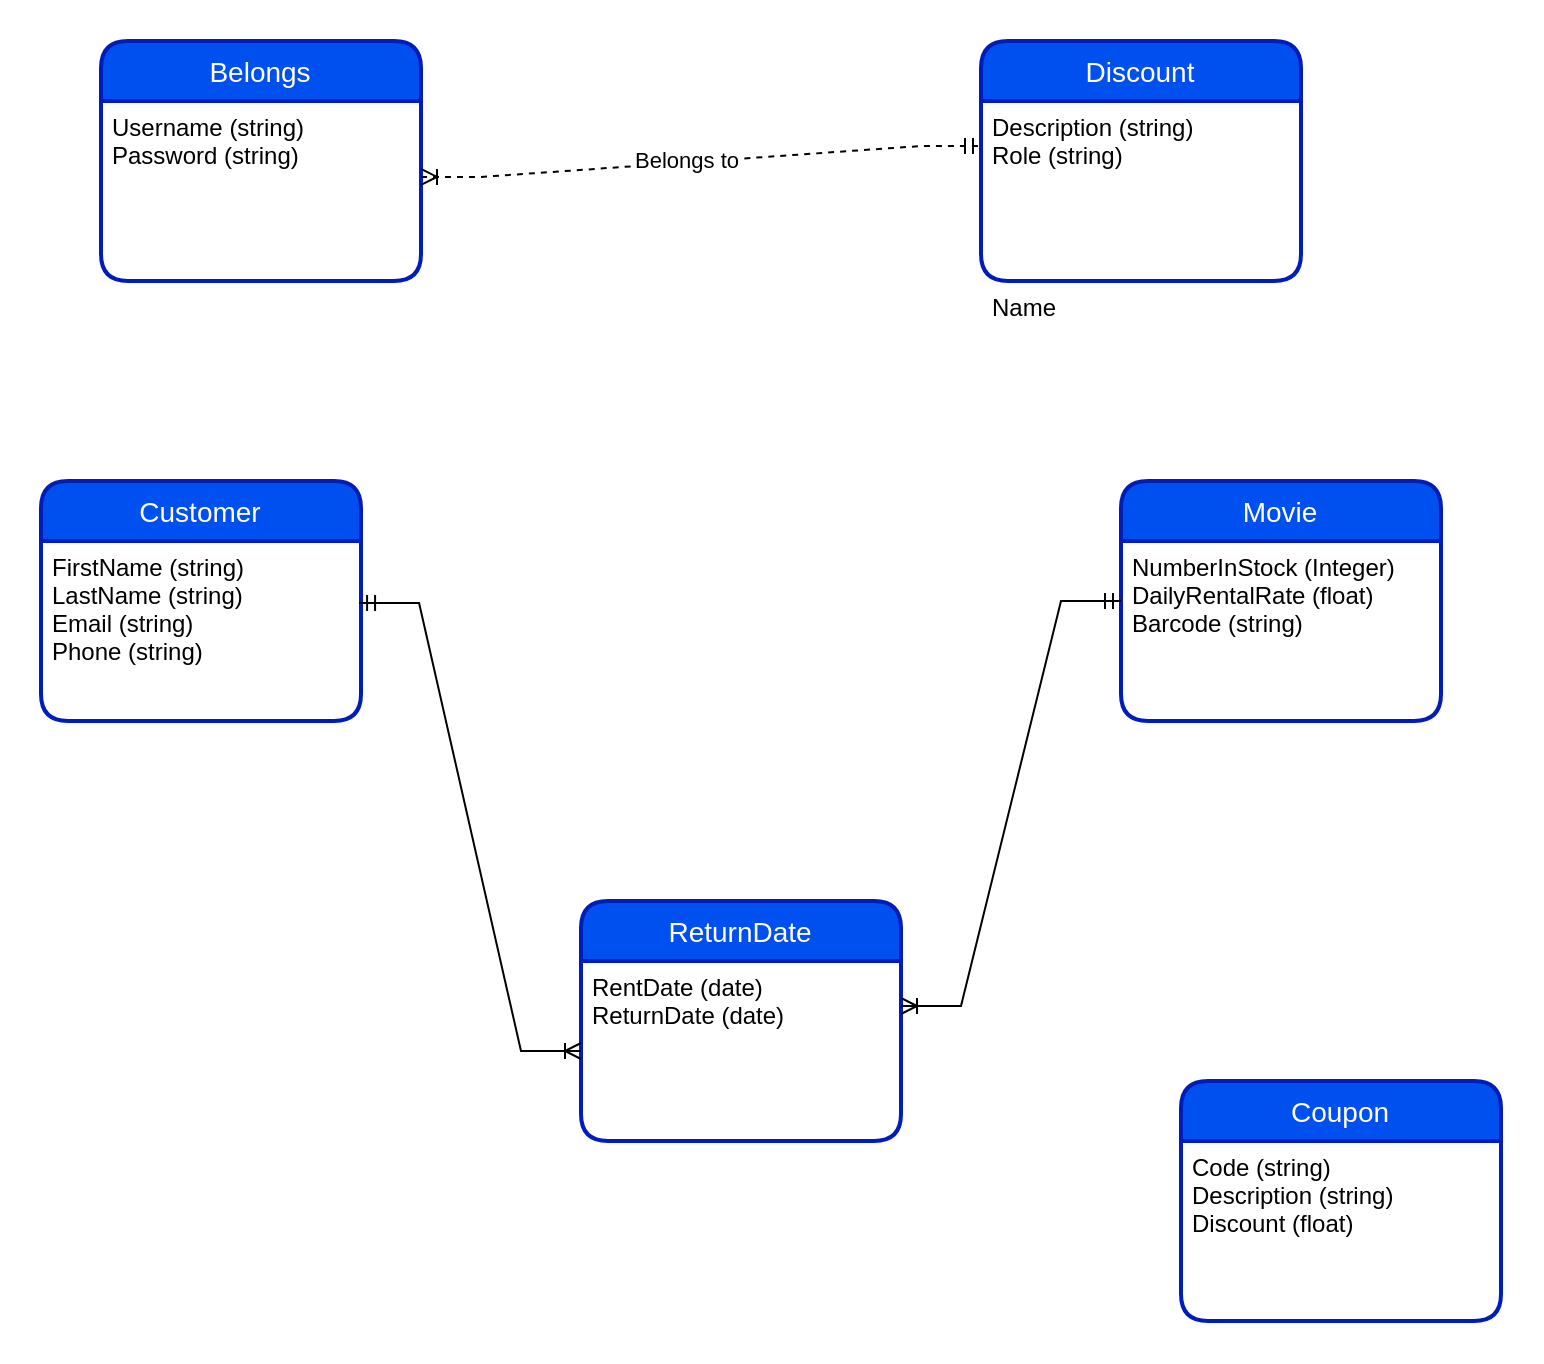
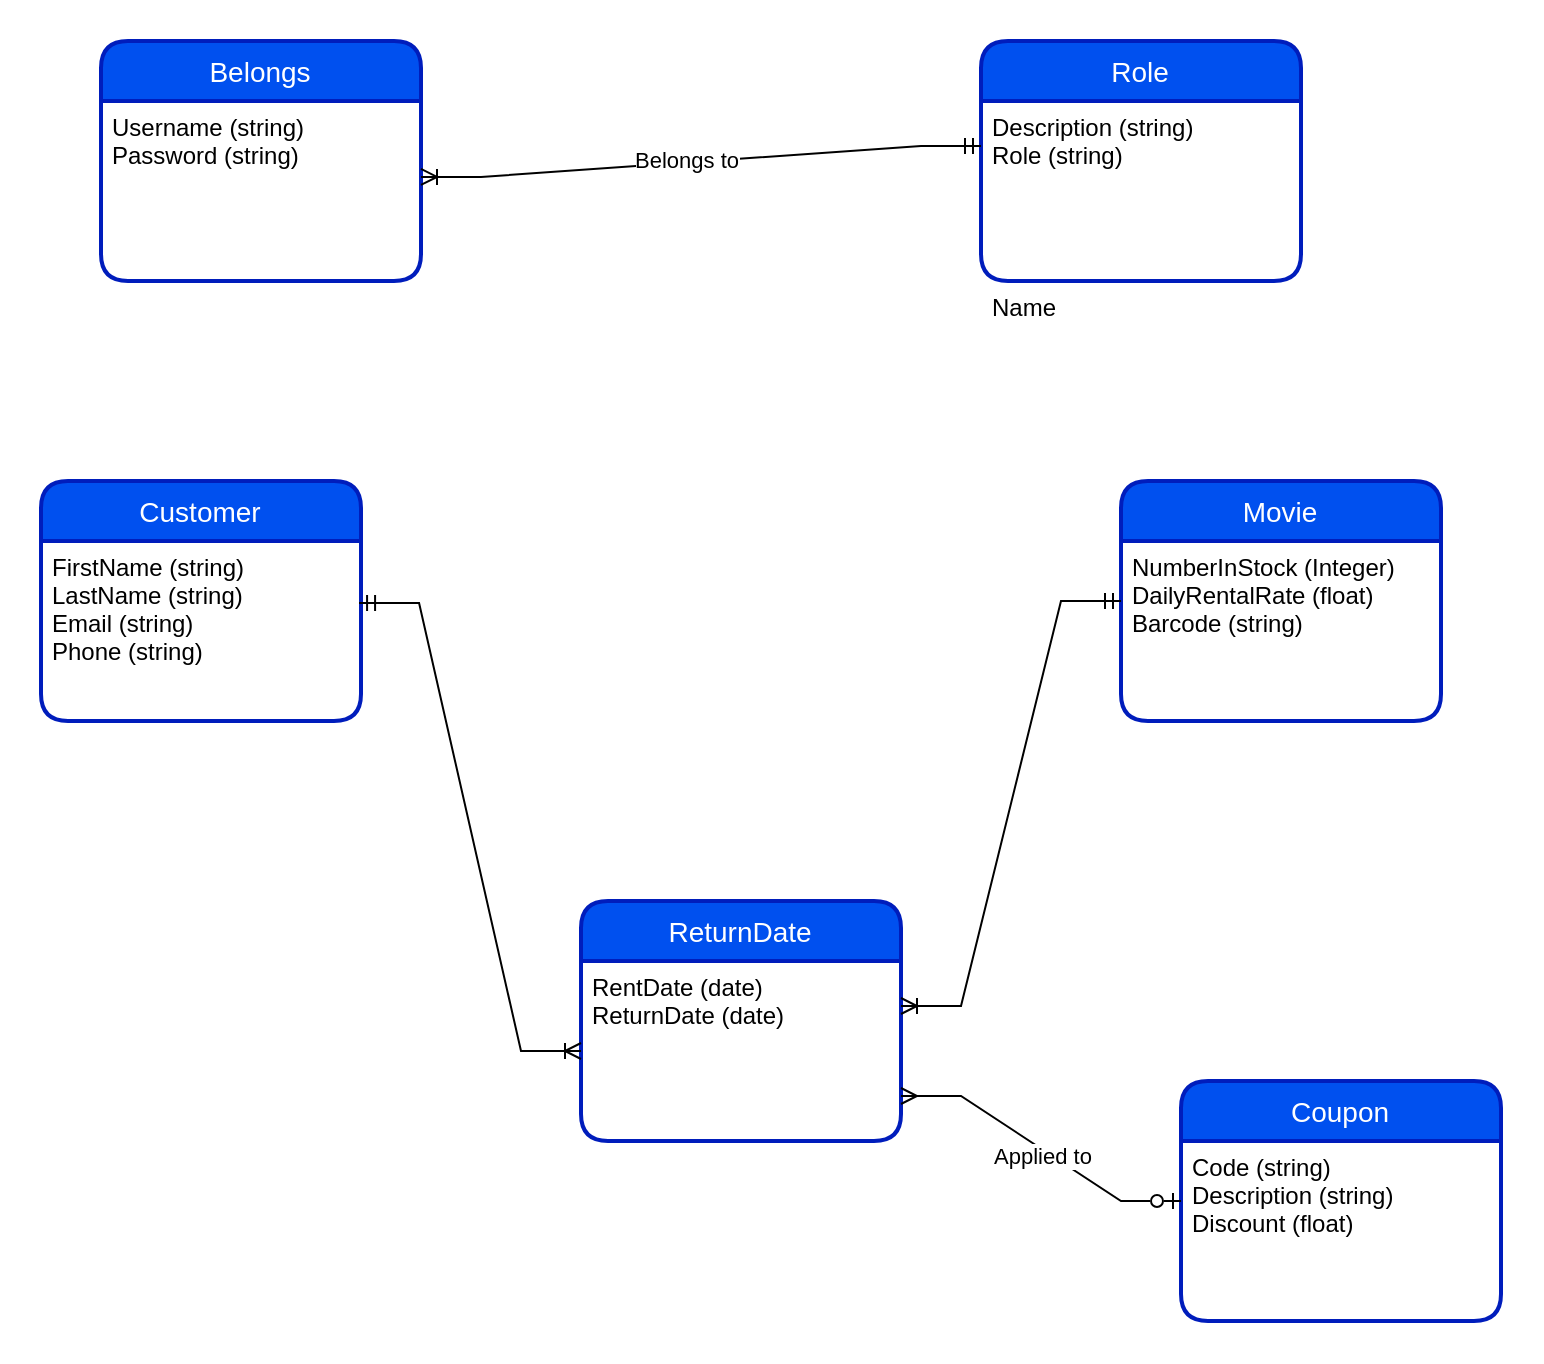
  <mxCell id="0" />
  <mxCell id="1" parent="0" />
  <mxCell id="2" value="Belongs" style="swimlane;childLayout=stackLayout;horizontal=1;startSize=30;horizontalStack=0;rounded=1;fontSize=14;fontStyle=0;strokeWidth=2;resizeParent=0;resizeLast=1;shadow=0;dashed=0;align=center;fillColor=#0050ef;strokeColor=#001DBC;fontColor=#ffffff;" vertex="1" parent="1"><mxGeometry x="50" y="20" width="160" height="120" as="geometry" /></mxCell>
  <mxCell id="3" value="Username (string)&#10;Password (string)" style="align=left;strokeColor=none;fillColor=none;spacingLeft=4;fontSize=12;verticalAlign=top;resizable=0;rotatable=0;part=1;" vertex="1" parent="2"><mxGeometry y="30" width="160" height="90" as="geometry" /></mxCell>
- <mxCell id="4" value="Discount" style="swimlane;childLayout=stackLayout;horizontal=1;startSize=30;horizontalStack=0;rounded=1;fontSize=14;fontStyle=0;strokeWidth=2;resizeParent=0;resizeLast=1;shadow=0;dashed=0;align=center;fillColor=#0050ef;fontColor=#ffffff;strokeColor=#001DBC;" vertex="1" parent="1"><mxGeometry x="490" y="20" width="160" height="120" as="geometry" /></mxCell>
+ <mxCell id="4" value="Role" style="swimlane;childLayout=stackLayout;horizontal=1;startSize=30;horizontalStack=0;rounded=1;fontSize=14;fontStyle=0;strokeWidth=2;resizeParent=0;resizeLast=1;shadow=0;dashed=0;align=center;fillColor=#0050ef;fontColor=#ffffff;strokeColor=#001DBC;" vertex="1" parent="1"><mxGeometry x="490" y="20" width="160" height="120" as="geometry" /></mxCell>
  <mxCell id="5" value="Description (string)&#10;Role (string)" style="align=left;strokeColor=none;fillColor=none;spacingLeft=4;fontSize=12;verticalAlign=top;resizable=0;rotatable=0;part=1;" vertex="1" parent="4"><mxGeometry y="30" width="160" height="90" as="geometry" /></mxCell>
  <mxCell id="6" value="Name" style="align=left;strokeColor=none;fillColor=none;spacingLeft=4;fontSize=12;verticalAlign=top;resizable=0;rotatable=0;part=1;" vertex="1" parent="4"><mxGeometry y="120" width="160" as="geometry" /></mxCell>
- <mxCell id="7" value="" style="edgeStyle=entityRelationEdgeStyle;fontSize=12;html=1;endArrow=ERmandOne;startArrow=ERoneToMany;rounded=0;exitX=1;exitY=0.422;exitDx=0;exitDy=0;exitPerimeter=0;entryX=0;entryY=0.25;entryDx=0;entryDy=0;startFill=0;endFill=0;dashed=1;" edge="1" parent="1" source="3" target="5"><mxGeometry width="100" height="100" relative="1" as="geometry"><mxPoint x="320" y="140" as="sourcePoint" /><mxPoint x="420" y="40" as="targetPoint" /></mxGeometry></mxCell>
+ <mxCell id="7" value="" style="edgeStyle=entityRelationEdgeStyle;fontSize=12;html=1;endArrow=ERmandOne;startArrow=ERoneToMany;rounded=0;exitX=1;exitY=0.422;exitDx=0;exitDy=0;exitPerimeter=0;entryX=0;entryY=0.25;entryDx=0;entryDy=0;startFill=0;endFill=0;" edge="1" parent="1" source="3" target="5"><mxGeometry width="100" height="100" relative="1" as="geometry"><mxPoint x="320" y="140" as="sourcePoint" /><mxPoint x="420" y="40" as="targetPoint" /></mxGeometry></mxCell>
  <mxCell id="8" value="Belongs to" style="edgeLabel;html=1;align=center;verticalAlign=middle;resizable=0;points=[];" vertex="1" connectable="0" parent="7"><mxGeometry x="-0.05" y="1" relative="1" as="geometry"><mxPoint as="offset" /></mxGeometry></mxCell>
  <mxCell id="9" value="Movie" style="swimlane;childLayout=stackLayout;horizontal=1;startSize=30;horizontalStack=0;rounded=1;fontSize=14;fontStyle=0;strokeWidth=2;resizeParent=0;resizeLast=1;shadow=0;dashed=0;align=center;fillColor=#0050ef;fontColor=#ffffff;strokeColor=#001DBC;" vertex="1" parent="1"><mxGeometry x="560" y="240" width="160" height="120" as="geometry" /></mxCell>
  <mxCell id="10" value="NumberInStock (Integer)&#10;DailyRentalRate (float)&#10;Barcode (string)" style="align=left;strokeColor=none;fillColor=none;spacingLeft=4;fontSize=12;verticalAlign=top;resizable=0;rotatable=0;part=1;" vertex="1" parent="9"><mxGeometry y="30" width="160" height="90" as="geometry" /></mxCell>
  <mxCell id="11" value="Customer" style="swimlane;childLayout=stackLayout;horizontal=1;startSize=30;horizontalStack=0;rounded=1;fontSize=14;fontStyle=0;strokeWidth=2;resizeParent=0;resizeLast=1;shadow=0;dashed=0;align=center;fillColor=#0050ef;fontColor=#ffffff;strokeColor=#001DBC;" vertex="1" parent="1"><mxGeometry x="20" y="240" width="160" height="120" as="geometry" /></mxCell>
  <mxCell id="12" value="FirstName (string)&#10;LastName (string)&#10;Email (string)&#10;Phone (string)" style="align=left;strokeColor=none;fillColor=none;spacingLeft=4;fontSize=12;verticalAlign=top;resizable=0;rotatable=0;part=1;" vertex="1" parent="11"><mxGeometry y="30" width="160" height="90" as="geometry" /></mxCell>
  <mxCell id="13" value="ReturnDate" style="swimlane;childLayout=stackLayout;horizontal=1;startSize=30;horizontalStack=0;rounded=1;fontSize=14;fontStyle=0;strokeWidth=2;resizeParent=0;resizeLast=1;shadow=0;dashed=0;align=center;fillColor=#0050ef;fontColor=#ffffff;strokeColor=#001DBC;" vertex="1" parent="1"><mxGeometry x="290" y="450" width="160" height="120" as="geometry" /></mxCell>
  <mxCell id="14" value="RentDate (date)&#10;ReturnDate (date)" style="align=left;strokeColor=none;fillColor=none;spacingLeft=4;fontSize=12;verticalAlign=top;resizable=0;rotatable=0;part=1;" vertex="1" parent="13"><mxGeometry y="30" width="160" height="90" as="geometry" /></mxCell>
  <mxCell id="15" value="" style="edgeStyle=entityRelationEdgeStyle;fontSize=12;html=1;endArrow=ERoneToMany;startArrow=ERmandOne;rounded=0;exitX=0.994;exitY=0.344;exitDx=0;exitDy=0;exitPerimeter=0;entryX=0;entryY=0.5;entryDx=0;entryDy=0;startFill=0;endFill=0;" edge="1" parent="1" source="12" target="14"><mxGeometry width="100" height="100" relative="1" as="geometry"><mxPoint x="100" y="490" as="sourcePoint" /><mxPoint x="200" y="390" as="targetPoint" /></mxGeometry></mxCell>
  <mxCell id="16" value="" style="edgeStyle=entityRelationEdgeStyle;fontSize=12;html=1;endArrow=ERmandOne;startArrow=ERoneToMany;rounded=0;exitX=1;exitY=0.25;exitDx=0;exitDy=0;startFill=0;endFill=0;" edge="1" parent="1" source="14"><mxGeometry width="100" height="100" relative="1" as="geometry"><mxPoint x="540" y="510" as="sourcePoint" /><mxPoint x="560" y="300" as="targetPoint" /></mxGeometry></mxCell>
  <mxCell id="17" value="Coupon" style="swimlane;childLayout=stackLayout;horizontal=1;startSize=30;horizontalStack=0;rounded=1;fontSize=14;fontStyle=0;strokeWidth=2;resizeParent=0;resizeLast=1;shadow=0;dashed=0;align=center;fillColor=#0050ef;fontColor=#ffffff;strokeColor=#001DBC;" vertex="1" parent="1"><mxGeometry x="590" y="540" width="160" height="120" as="geometry"><mxRectangle x="630" y="920" width="80" height="30" as="alternateBounds" /></mxGeometry></mxCell>
  <mxCell id="18" value="Code (string)&#10;Description (string)&#10;Discount (float)" style="align=left;strokeColor=none;fillColor=none;spacingLeft=4;fontSize=12;verticalAlign=top;resizable=0;rotatable=0;part=1;" vertex="1" parent="17"><mxGeometry y="30" width="160" height="90" as="geometry" /></mxCell>
+ <mxCell id="19" value="" style="edgeStyle=entityRelationEdgeStyle;fontSize=12;html=1;endArrow=ERzeroToOne;startArrow=ERmany;rounded=0;exitX=1;exitY=0.75;exitDx=0;exitDy=0;entryX=0;entryY=0.5;entryDx=0;entryDy=0;endFill=0;" edge="1" parent="1" source="14" target="17"><mxGeometry width="100" height="100" relative="1" as="geometry"><mxPoint x="460" y="670" as="sourcePoint" /><mxPoint x="560" y="570" as="targetPoint" /></mxGeometry></mxCell>
+ <mxCell id="20" value="Applied to" style="edgeLabel;html=1;align=center;verticalAlign=middle;resizable=0;points=[];" vertex="1" connectable="0" parent="19"><mxGeometry x="0.023" y="-3" relative="1" as="geometry"><mxPoint as="offset" /></mxGeometry></mxCell>
